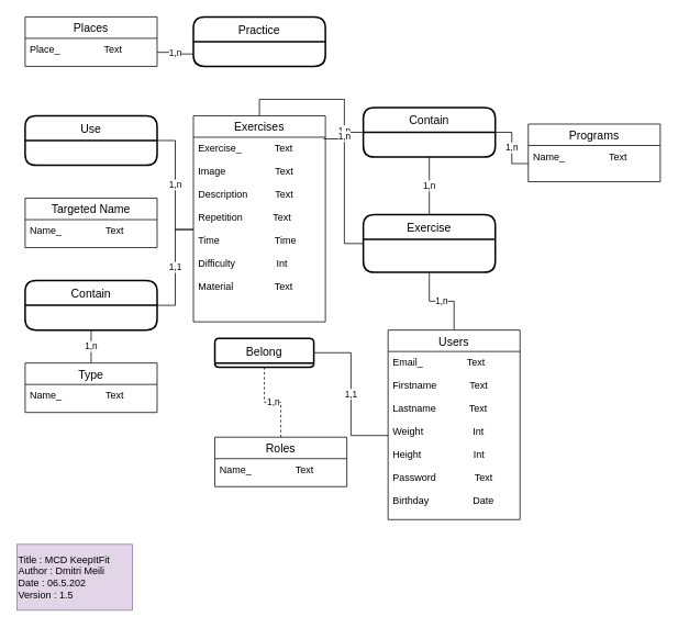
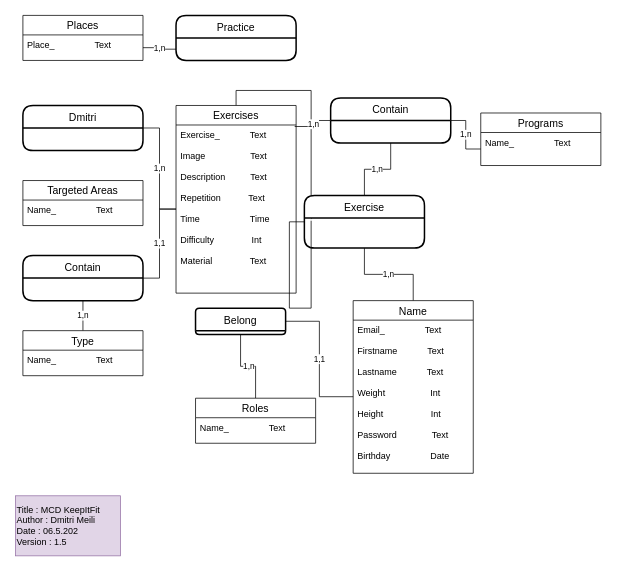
  <mxCell id="0" />
  <mxCell id="1" parent="0" />
  <mxCell id="2" value="1,n" style="edgeStyle=orthogonalEdgeStyle;rounded=0;orthogonalLoop=1;jettySize=auto;html=1;exitX=0.5;exitY=0;exitDx=0;exitDy=0;entryX=0.5;entryY=1;entryDx=0;entryDy=0;endArrow=none;endFill=0;" parent="1" source="3" target="33" edge="1"><mxGeometry relative="1" as="geometry"><mxPoint x="520" y="340" as="targetPoint" /></mxGeometry></mxCell>
- <mxCell id="3" value="Users" style="swimlane;fontStyle=0;childLayout=stackLayout;horizontal=1;startSize=26;horizontalStack=0;resizeParent=1;resizeParentMax=0;resizeLast=0;collapsible=1;marginBottom=0;align=center;fontSize=14;" parent="1" vertex="1"><mxGeometry x="470" y="400" width="160" height="230" as="geometry" /></mxCell>
+ <mxCell id="3" value="Name" style="swimlane;fontStyle=0;childLayout=stackLayout;horizontal=1;startSize=26;horizontalStack=0;resizeParent=1;resizeParentMax=0;resizeLast=0;collapsible=1;marginBottom=0;align=center;fontSize=14;" parent="1" vertex="1"><mxGeometry x="470" y="400" width="160" height="230" as="geometry" /></mxCell>
  <mxCell id="4" value="Email_                Text&#10;&#10;Firstname            Text&#10;&#10;Lastname            Text&#10;&#10;Weight                  Int&#10;&#10;Height                   Int&#10;&#10;Password              Text&#10;&#10;Birthday                Date" style="text;strokeColor=none;fillColor=none;spacingLeft=4;spacingRight=4;overflow=hidden;rotatable=0;points=[[0,0.5],[1,0.5]];portConstraint=eastwest;fontSize=12;" parent="3" vertex="1"><mxGeometry y="26" width="160" height="204" as="geometry" /></mxCell>
  <mxCell id="5" value="1,1" style="edgeStyle=orthogonalEdgeStyle;rounded=0;orthogonalLoop=1;jettySize=auto;html=1;exitX=1;exitY=0.5;exitDx=0;exitDy=0;endArrow=none;endFill=0;" parent="1" source="7" target="4" edge="1"><mxGeometry relative="1" as="geometry" /></mxCell>
- <mxCell id="6" value="1,n" style="edgeStyle=orthogonalEdgeStyle;rounded=0;orthogonalLoop=1;jettySize=auto;html=1;exitX=0.5;exitY=1;exitDx=0;exitDy=0;entryX=0.5;entryY=0;entryDx=0;entryDy=0;endArrow=none;endFill=0;dashed=1;" parent="1" source="7" target="8" edge="1"><mxGeometry relative="1" as="geometry" /></mxCell>
+ <mxCell id="6" value="1,n" style="edgeStyle=orthogonalEdgeStyle;rounded=0;orthogonalLoop=1;jettySize=auto;html=1;exitX=0.5;exitY=1;exitDx=0;exitDy=0;entryX=0.5;entryY=0;entryDx=0;entryDy=0;endArrow=none;endFill=0;" parent="1" source="7" target="8" edge="1"><mxGeometry relative="1" as="geometry" /></mxCell>
  <mxCell id="7" value="Belong" style="swimlane;childLayout=stackLayout;horizontal=1;startSize=30;horizontalStack=0;rounded=1;fontSize=14;fontStyle=0;strokeWidth=2;resizeParent=0;resizeLast=1;shadow=0;dashed=0;align=center;" parent="1" vertex="1"><mxGeometry x="260" y="410" width="120" height="35" as="geometry" /></mxCell>
  <mxCell id="8" value="Roles" style="swimlane;fontStyle=0;childLayout=stackLayout;horizontal=1;startSize=26;horizontalStack=0;resizeParent=1;resizeParentMax=0;resizeLast=0;collapsible=1;marginBottom=0;align=center;fontSize=14;" parent="1" vertex="1"><mxGeometry x="260" y="530" width="160" height="60" as="geometry" /></mxCell>
  <mxCell id="9" value="Name_                Text" style="text;strokeColor=none;fillColor=none;spacingLeft=4;spacingRight=4;overflow=hidden;rotatable=0;points=[[0,0.5],[1,0.5]];portConstraint=eastwest;fontSize=12;" parent="8" vertex="1"><mxGeometry y="26" width="160" height="34" as="geometry" /></mxCell>
  <mxCell id="10" value="Places" style="swimlane;fontStyle=0;childLayout=stackLayout;horizontal=1;startSize=26;horizontalStack=0;resizeParent=1;resizeParentMax=0;resizeLast=0;collapsible=1;marginBottom=0;align=center;fontSize=14;" parent="1" vertex="1"><mxGeometry x="30" y="20" width="160" height="60" as="geometry" /></mxCell>
  <mxCell id="11" value="Place_                Text" style="text;strokeColor=none;fillColor=none;spacingLeft=4;spacingRight=4;overflow=hidden;rotatable=0;points=[[0,0.5],[1,0.5]];portConstraint=eastwest;fontSize=12;" parent="10" vertex="1"><mxGeometry y="26" width="160" height="34" as="geometry" /></mxCell>
  <mxCell id="12" value="1,n" style="edgeStyle=orthogonalEdgeStyle;rounded=0;orthogonalLoop=1;jettySize=auto;html=1;exitX=0.5;exitY=0;exitDx=0;exitDy=0;endArrow=none;endFill=0;" parent="1" source="13" target="33" edge="1"><mxGeometry relative="1" as="geometry" /></mxCell>
  <mxCell id="13" value="Exercises" style="swimlane;fontStyle=0;childLayout=stackLayout;horizontal=1;startSize=26;horizontalStack=0;resizeParent=1;resizeParentMax=0;resizeLast=0;collapsible=1;marginBottom=0;align=center;fontSize=14;" parent="1" vertex="1"><mxGeometry x="234" y="140" width="160" height="250" as="geometry" /></mxCell>
  <mxCell id="14" value="Exercise_            Text&#10;&#10;Image                  Text&#10;&#10;Description          Text&#10;&#10;Repetition           Text&#10;&#10;Time                    Time&#10;&#10;Difficulty               Int&#10;&#10;Material               Text&#10;&#10;" style="text;strokeColor=none;fillColor=none;spacingLeft=4;spacingRight=4;overflow=hidden;rotatable=0;points=[[0,0.5],[1,0.5]];portConstraint=eastwest;fontSize=12;" parent="13" vertex="1"><mxGeometry y="26" width="160" height="224" as="geometry" /></mxCell>
  <mxCell id="15" value="Practice" style="swimlane;childLayout=stackLayout;horizontal=1;startSize=30;horizontalStack=0;rounded=1;fontSize=14;fontStyle=0;strokeWidth=2;resizeParent=0;resizeLast=1;shadow=0;dashed=0;align=center;" parent="1" vertex="1"><mxGeometry x="234" y="20" width="160" height="60" as="geometry" /></mxCell>
  <mxCell id="16" value="1,n" style="edgeStyle=orthogonalEdgeStyle;rounded=0;orthogonalLoop=1;jettySize=auto;html=1;exitX=1;exitY=0.5;exitDx=0;exitDy=0;endArrow=none;endFill=0;" parent="1" source="17" target="14" edge="1"><mxGeometry relative="1" as="geometry" /></mxCell>
- <mxCell id="17" value="Use" style="swimlane;childLayout=stackLayout;horizontal=1;startSize=30;horizontalStack=0;rounded=1;fontSize=14;fontStyle=0;strokeWidth=2;resizeParent=0;resizeLast=1;shadow=0;dashed=0;align=center;" parent="1" vertex="1"><mxGeometry x="30" y="140" width="160" height="60" as="geometry" /></mxCell>
- <mxCell id="18" value="Targeted Name" style="swimlane;fontStyle=0;childLayout=stackLayout;horizontal=1;startSize=26;horizontalStack=0;resizeParent=1;resizeParentMax=0;resizeLast=0;collapsible=1;marginBottom=0;align=center;fontSize=14;" parent="1" vertex="1"><mxGeometry x="30" y="240" width="160" height="60" as="geometry" /></mxCell>
+ <mxCell id="17" value="Dmitri" style="swimlane;childLayout=stackLayout;horizontal=1;startSize=30;horizontalStack=0;rounded=1;fontSize=14;fontStyle=0;strokeWidth=2;resizeParent=0;resizeLast=1;shadow=0;dashed=0;align=center;" parent="1" vertex="1"><mxGeometry x="30" y="140" width="160" height="60" as="geometry" /></mxCell>
+ <mxCell id="18" value="Targeted Areas" style="swimlane;fontStyle=0;childLayout=stackLayout;horizontal=1;startSize=26;horizontalStack=0;resizeParent=1;resizeParentMax=0;resizeLast=0;collapsible=1;marginBottom=0;align=center;fontSize=14;" parent="1" vertex="1"><mxGeometry x="30" y="240" width="160" height="60" as="geometry" /></mxCell>
  <mxCell id="19" value="Name_                Text" style="text;strokeColor=none;fillColor=none;spacingLeft=4;spacingRight=4;overflow=hidden;rotatable=0;points=[[0,0.5],[1,0.5]];portConstraint=eastwest;fontSize=12;" parent="18" vertex="1"><mxGeometry y="26" width="160" height="34" as="geometry" /></mxCell>
  <mxCell id="20" value="1,1" style="edgeStyle=orthogonalEdgeStyle;rounded=0;orthogonalLoop=1;jettySize=auto;html=1;exitX=1;exitY=0.5;exitDx=0;exitDy=0;endArrow=none;endFill=0;" parent="1" source="21" target="14" edge="1"><mxGeometry relative="1" as="geometry" /></mxCell>
  <mxCell id="21" value="Contain" style="swimlane;childLayout=stackLayout;horizontal=1;startSize=30;horizontalStack=0;rounded=1;fontSize=14;fontStyle=0;strokeWidth=2;resizeParent=0;resizeLast=1;shadow=0;dashed=0;align=center;" parent="1" vertex="1"><mxGeometry x="30" y="340" width="160" height="60" as="geometry" /></mxCell>
  <mxCell id="22" value="1,n" style="edgeStyle=orthogonalEdgeStyle;rounded=0;orthogonalLoop=1;jettySize=auto;html=1;exitX=0.5;exitY=0;exitDx=0;exitDy=0;entryX=0.5;entryY=1;entryDx=0;entryDy=0;endArrow=none;endFill=0;" parent="1" source="23" target="21" edge="1"><mxGeometry relative="1" as="geometry" /></mxCell>
  <mxCell id="23" value="Type" style="swimlane;fontStyle=0;childLayout=stackLayout;horizontal=1;startSize=26;horizontalStack=0;resizeParent=1;resizeParentMax=0;resizeLast=0;collapsible=1;marginBottom=0;align=center;fontSize=14;" parent="1" vertex="1"><mxGeometry x="30" y="440" width="160" height="60" as="geometry" /></mxCell>
  <mxCell id="24" value="Name_                Text" style="text;strokeColor=none;fillColor=none;spacingLeft=4;spacingRight=4;overflow=hidden;rotatable=0;points=[[0,0.5],[1,0.5]];portConstraint=eastwest;fontSize=12;" parent="23" vertex="1"><mxGeometry y="26" width="160" height="34" as="geometry" /></mxCell>
  <mxCell id="25" value="Title : MCD KeepItFit&lt;br&gt;Author : Dmitri Meili&lt;br&gt;Date : 06.5.202&lt;br&gt;Version : 1.5" style="rounded=0;whiteSpace=wrap;html=1;fillColor=#e1d5e7;strokeColor=#9673a6;align=left;" parent="1" vertex="1"><mxGeometry x="20" y="660" width="140" height="80" as="geometry" /></mxCell>
  <mxCell id="26" value="Programs" style="swimlane;fontStyle=0;childLayout=stackLayout;horizontal=1;startSize=26;horizontalStack=0;resizeParent=1;resizeParentMax=0;resizeLast=0;collapsible=1;marginBottom=0;align=center;fontSize=14;" parent="1" vertex="1"><mxGeometry x="640" y="150" width="160" height="70" as="geometry" /></mxCell>
  <mxCell id="27" value="Name_                Text" style="text;strokeColor=none;fillColor=none;spacingLeft=4;spacingRight=4;overflow=hidden;rotatable=0;points=[[0,0.5],[1,0.5]];portConstraint=eastwest;fontSize=12;" parent="26" vertex="1"><mxGeometry y="26" width="160" height="44" as="geometry" /></mxCell>
  <mxCell id="28" value="1,n" style="edgeStyle=orthogonalEdgeStyle;rounded=0;orthogonalLoop=1;jettySize=auto;html=1;exitX=1;exitY=0.5;exitDx=0;exitDy=0;entryX=0;entryY=0.75;entryDx=0;entryDy=0;endArrow=none;endFill=0;" parent="1" source="11" target="15" edge="1"><mxGeometry relative="1" as="geometry" /></mxCell>
  <mxCell id="29" value="1,n" style="edgeStyle=orthogonalEdgeStyle;rounded=0;orthogonalLoop=1;jettySize=auto;html=1;exitX=0;exitY=0.5;exitDx=0;exitDy=0;entryX=0.988;entryY=0.009;entryDx=0;entryDy=0;entryPerimeter=0;endArrow=none;endFill=0;" parent="1" source="32" target="14" edge="1"><mxGeometry relative="1" as="geometry" /></mxCell>
  <mxCell id="30" value="1,n" style="edgeStyle=orthogonalEdgeStyle;rounded=0;orthogonalLoop=1;jettySize=auto;html=1;exitX=1;exitY=0.5;exitDx=0;exitDy=0;entryX=0;entryY=0.5;entryDx=0;entryDy=0;endArrow=none;endFill=0;" parent="1" source="32" target="27" edge="1"><mxGeometry relative="1" as="geometry" /></mxCell>
  <mxCell id="31" value="1,n" style="edgeStyle=orthogonalEdgeStyle;rounded=0;orthogonalLoop=1;jettySize=auto;html=1;exitX=0.5;exitY=1;exitDx=0;exitDy=0;entryX=0.5;entryY=0;entryDx=0;entryDy=0;endArrow=none;endFill=0;" edge="1" parent="1" source="32" target="33"><mxGeometry relative="1" as="geometry" /></mxCell>
  <mxCell id="32" value="Contain" style="swimlane;childLayout=stackLayout;horizontal=1;startSize=30;horizontalStack=0;rounded=1;fontSize=14;fontStyle=0;strokeWidth=2;resizeParent=0;resizeLast=1;shadow=0;dashed=0;align=center;" parent="1" vertex="1"><mxGeometry x="440" y="130" width="160" height="60" as="geometry" /></mxCell>
- <mxCell id="33" value="Exercise" style="swimlane;childLayout=stackLayout;horizontal=1;startSize=30;horizontalStack=0;rounded=1;fontSize=14;fontStyle=0;strokeWidth=2;resizeParent=0;resizeLast=1;shadow=0;dashed=0;align=center;" vertex="1" parent="1"><mxGeometry x="440" y="260" width="160" height="70" as="geometry" /></mxCell>
+ <mxCell id="33" value="Exercise" style="swimlane;childLayout=stackLayout;horizontal=1;startSize=30;horizontalStack=0;rounded=1;fontSize=14;fontStyle=0;strokeWidth=2;resizeParent=0;resizeLast=1;shadow=0;dashed=0;align=center;" vertex="1" parent="1"><mxGeometry x="405" y="260" width="160" height="70" as="geometry" /></mxCell>
